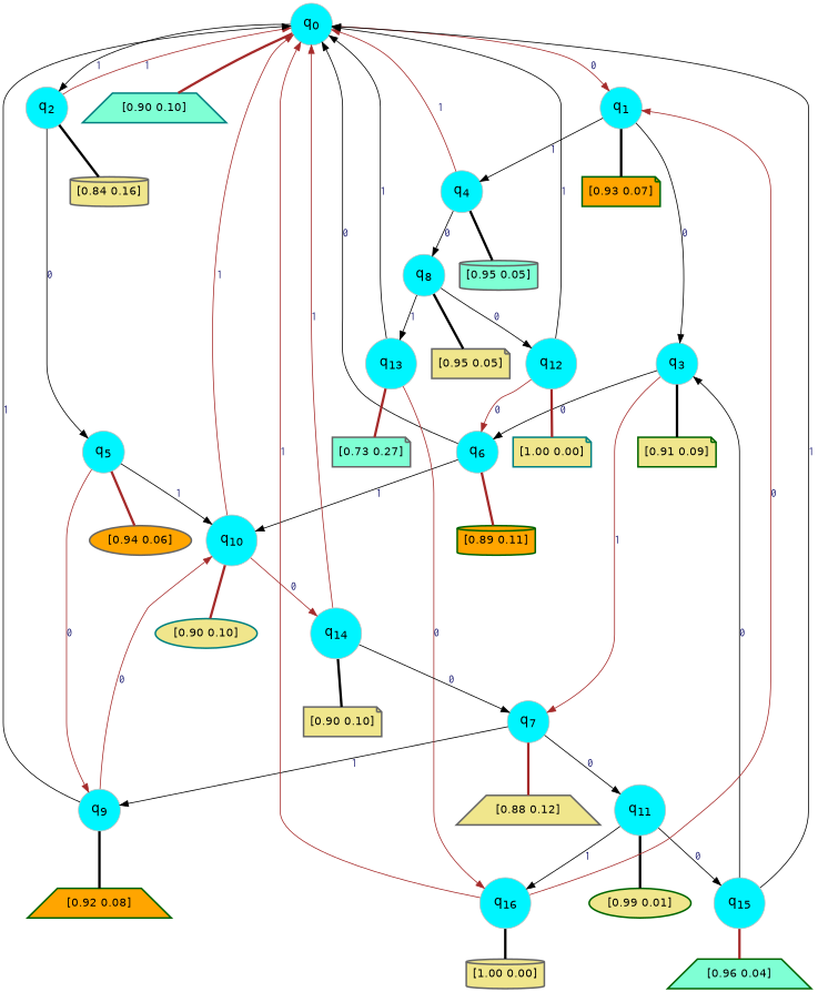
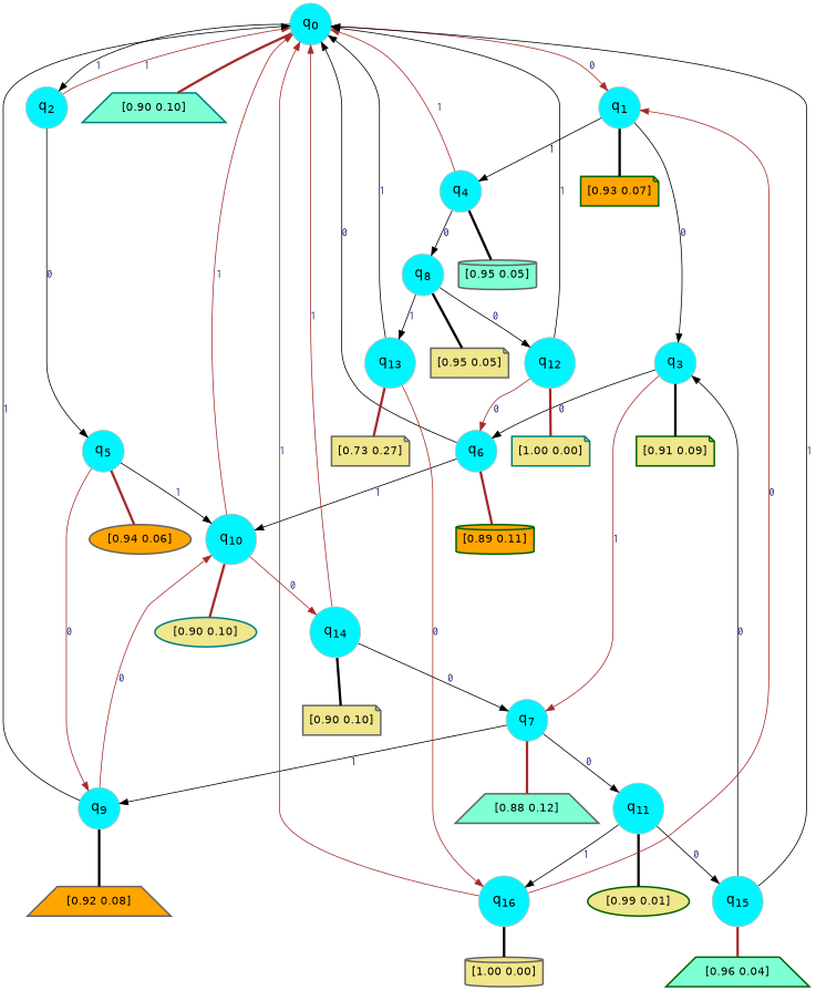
  digraph {
    rankdir=TD
    node [color=gray fillcolor=turquoise1 fontcolor=black fontname=Helvetica fontsize=16 fontweight=bold shape=circle style=filled]
    edge [arrowsize=1 color=black fontcolor=midnightblue fontname=courier fontweight=bold penwidth=1 style=solid weight=20]
    n1 [label=<q<SUB>0</SUB>>]
    n2 [label=<q<SUB>1</SUB>>]
    n3 [label=<q<SUB>2</SUB>>]
    n4 [color=teal fillcolor=aquamarine fontsize=14 label="[0.90 0.10]" penwidth=2 shape=trapezium]
    n5 [label=<q<SUB>3</SUB>>]
    n6 [label=<q<SUB>4</SUB>>]
    n7 [color=darkgreen fillcolor=orange fontsize=14 label="[0.93 0.07]" penwidth=2 shape=note]
    n8 [label=<q<SUB>5</SUB>>]
-   n9 [color=gray40 fillcolor=khaki fontsize=14 label="[0.84 0.16]" penwidth=2 shape=cylinder]
    n10 [label=<q<SUB>6</SUB>>]
    n11 [label=<q<SUB>7</SUB>>]
    n12 [color=darkgreen fillcolor=khaki fontsize=14 label="[0.91 0.09]" penwidth=2 shape=note]
    n13 [label=<q<SUB>8</SUB>>]
    n14 [color=gray40 fillcolor=aquamarine fontsize=14 label="[0.95 0.05]" penwidth=2 shape=cylinder]
    n15 [label=<q<SUB>9</SUB>>]
    n16 [label=<q<SUB>10</SUB>>]
    n17 [color=gray40 fillcolor=orange fontsize=14 label="[0.94 0.06]" penwidth=2 shape=ellipse]
    n18 [color=darkgreen fillcolor=orange fontsize=14 label="[0.89 0.11]" penwidth=2 shape=cylinder]
    n19 [label=<q<SUB>11</SUB>>]
-   n20 [color=gray40 fillcolor=khaki fontsize=14 label="[0.88 0.12]" penwidth=2 shape=trapezium]
+   n20 [color=gray40 fillcolor=aquamarine fontsize=14 label="[0.88 0.12]" penwidth=2 shape=trapezium]
    n21 [label=<q<SUB>12</SUB>>]
    n22 [label=<q<SUB>13</SUB>>]
    n23 [color=gray40 fillcolor=khaki fontsize=14 label="[0.95 0.05]" penwidth=2 shape=note]
-   n24 [color=darkgreen fillcolor=orange fontsize=14 label="[0.92 0.08]" penwidth=2 shape=trapezium]
+   n24 [color=gray40 fillcolor=orange fontsize=14 label="[0.92 0.08]" penwidth=2 shape=trapezium]
    n25 [label=<q<SUB>14</SUB>>]
    n26 [color=teal fillcolor=khaki fontsize=14 label="[0.90 0.10]" penwidth=2 shape=ellipse]
    n27 [label=<q<SUB>15</SUB>>]
    n28 [label=<q<SUB>16</SUB>>]
    n29 [color=darkgreen fillcolor=khaki fontsize=14 label="[0.99 0.01]" penwidth=2 shape=ellipse]
    n30 [color=teal fillcolor=khaki fontsize=14 label="[1.00 0.00]" penwidth=2 shape=note]
-   n31 [color=gray40 fillcolor=aquamarine fontsize=14 label="[0.73 0.27]" penwidth=2 shape=note]
+   n31 [color=gray40 fillcolor=khaki fontsize=14 label="[0.73 0.27]" penwidth=2 shape=note]
    n32 [color=gray40 fillcolor=khaki fontsize=14 label="[0.90 0.10]" penwidth=2 shape=note]
    n33 [color=darkgreen fillcolor=aquamarine fontsize=14 label="[0.96 0.04]" penwidth=2 shape=trapezium]
    n34 [color=gray40 fillcolor=khaki fontsize=14 label="[1.00 0.00]" penwidth=2 shape=cylinder]
    n1 -> n2 [color=brown label=0]
    n1 -> n3 [label=1]
    n1 -> n4 [arrowhead=none color=brown penwidth=3]
    n2 -> n5 [label=0]
    n2 -> n6 [label=1]
    n2 -> n7 [arrowhead=none penwidth=3]
    n3 -> n1 [color=brown label=1]
    n3 -> n8 [label=0]
-   n3 -> n9 [arrowhead=none penwidth=3]
    n5 -> n10 [label=0]
    n5 -> n11 [color=brown label=1]
    n5 -> n12 [arrowhead=none penwidth=3]
    n6 -> n1 [color=brown label=1]
    n6 -> n13 [label=0]
    n6 -> n14 [arrowhead=none penwidth=3]
    n8 -> n15 [color=brown label=0]
    n8 -> n16 [label=1]
    n8 -> n17 [arrowhead=none color=brown penwidth=3]
    n10 -> n1 [label=0]
    n10 -> n16 [label=1]
    n10 -> n18 [arrowhead=none color=brown penwidth=3]
    n11 -> n15 [label=1]
    n11 -> n19 [label=0]
    n11 -> n20 [arrowhead=none color=brown penwidth=3]
    n13 -> n21 [label=0]
    n13 -> n22 [label=1]
    n13 -> n23 [arrowhead=none penwidth=3]
    n15 -> n1 [label=1]
    n15 -> n16 [color=brown label=0]
    n15 -> n24 [arrowhead=none penwidth=3]
    n16 -> n1 [color=brown label=1]
    n16 -> n25 [color=brown label=0]
    n16 -> n26 [arrowhead=none color=brown penwidth=3]
    n19 -> n27 [label=0]
    n19 -> n28 [label=1]
    n19 -> n29 [arrowhead=none penwidth=3]
    n21 -> n1 [label=1]
    n21 -> n10 [color=brown label=0]
    n21 -> n30 [arrowhead=none color=brown penwidth=3]
    n22 -> n1 [label=1]
    n22 -> n28 [color=brown label=0]
    n22 -> n31 [arrowhead=none color=brown penwidth=3]
    n25 -> n1 [color=brown label=1]
    n25 -> n11 [label=0]
    n25 -> n32 [arrowhead=none penwidth=3]
    n27 -> n1 [label=1]
    n27 -> n5 [label=0]
    n27 -> n33 [arrowhead=none color=brown penwidth=3]
    n28 -> n1 [color=brown label=1]
    n28 -> n2 [color=brown label=0]
    n28 -> n34 [arrowhead=none penwidth=3]
  }
